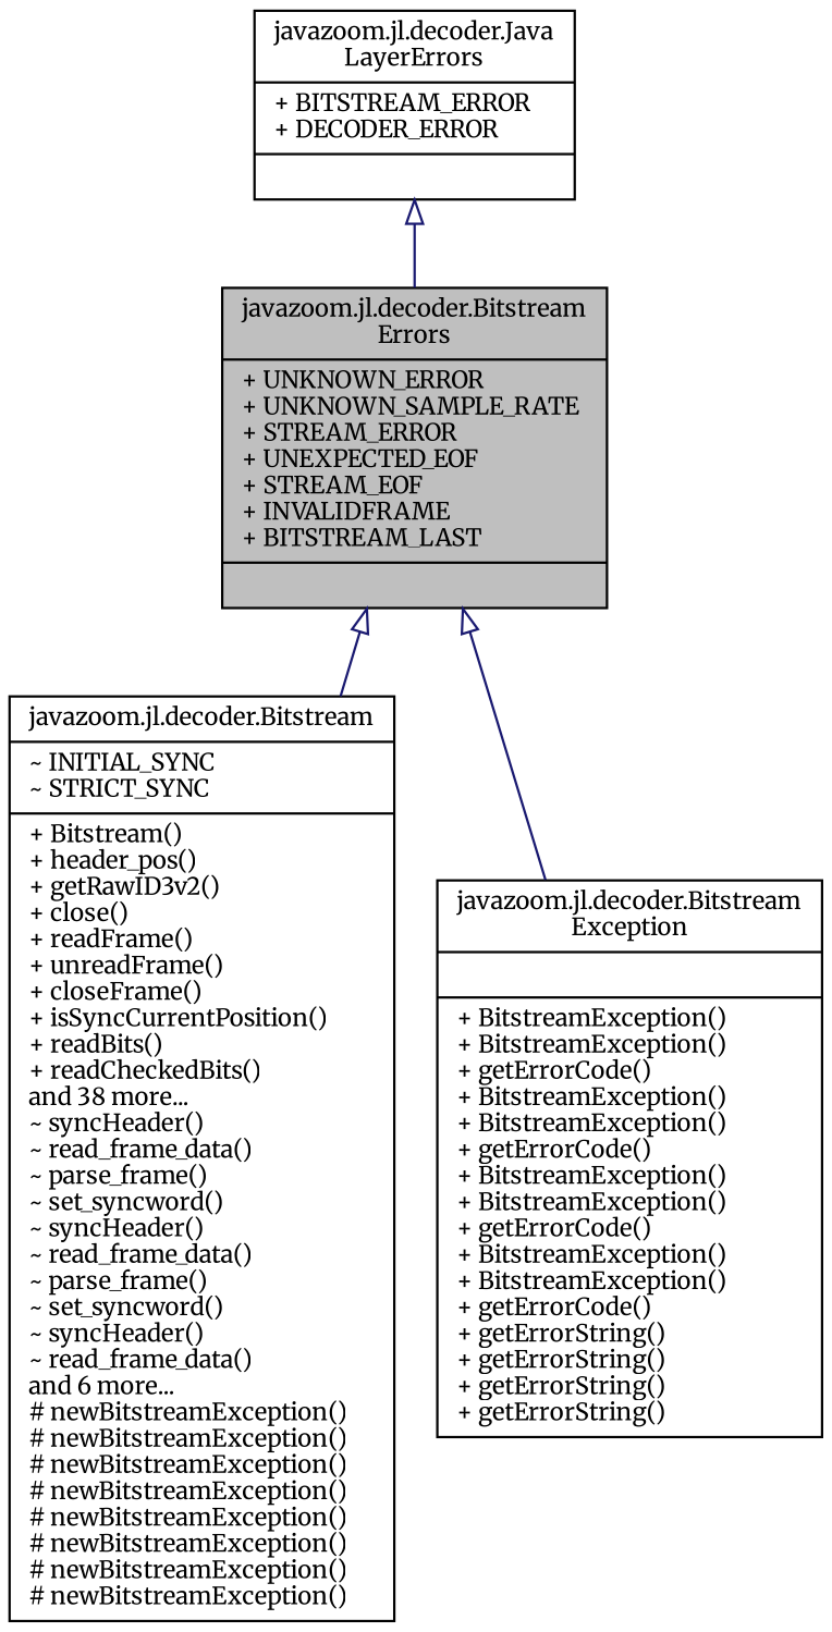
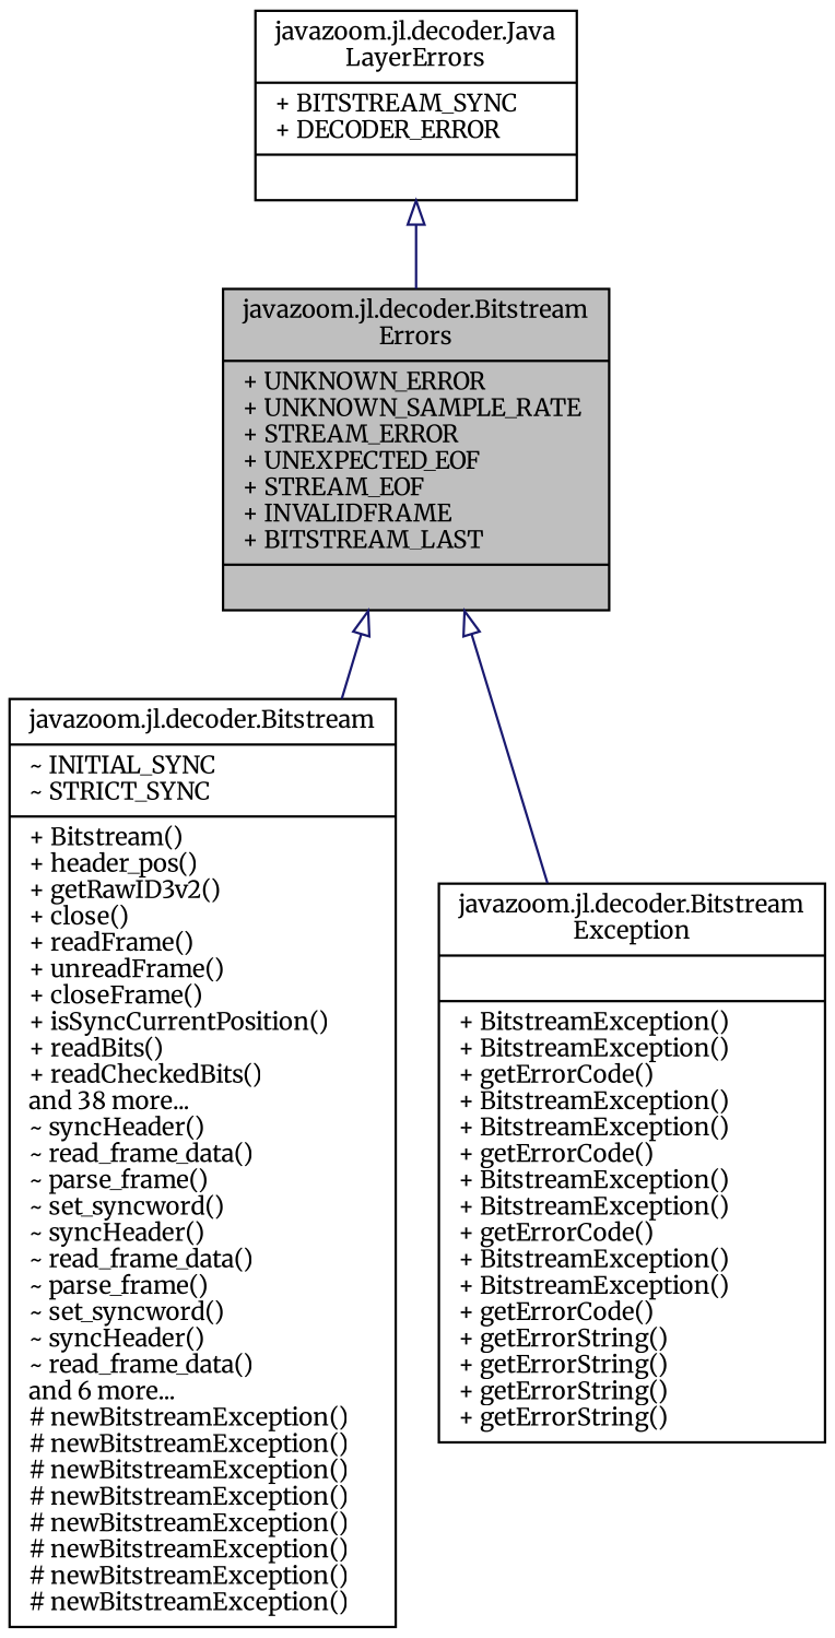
  digraph {
    fontname=Merriweather
    node [color=black fillcolor=white fontname=Merriweather fontsize=10 shape=record style=filled]
    edge [arrowtail=onormal color=midnightblue dir=back fontname=Merriweather fontsize=10 labelfontname=Helvetica labelfontsize=10 style=solid]
    n1 [fillcolor=grey75 fontcolor=black height=0.2 label="{javazoom.jl.decoder.Bitstream\lErrors\n|+ UNKNOWN_ERROR\l+ UNKNOWN_SAMPLE_RATE\l+ STREAM_ERROR\l+ UNEXPECTED_EOF\l+ STREAM_EOF\l+ INVALIDFRAME\l+ BITSTREAM_LAST\l|}" width=0.4]
    n2 [height=0.2 label="{javazoom.jl.decoder.Bitstream\n|~ INITIAL_SYNC\l~ STRICT_SYNC\l|+ Bitstream()\l+ header_pos()\l+ getRawID3v2()\l+ close()\l+ readFrame()\l+ unreadFrame()\l+ closeFrame()\l+ isSyncCurrentPosition()\l+ readBits()\l+ readCheckedBits()\land 38 more...\l~ syncHeader()\l~ read_frame_data()\l~ parse_frame()\l~ set_syncword()\l~ syncHeader()\l~ read_frame_data()\l~ parse_frame()\l~ set_syncword()\l~ syncHeader()\l~ read_frame_data()\land 6 more...\l# newBitstreamException()\l# newBitstreamException()\l# newBitstreamException()\l# newBitstreamException()\l# newBitstreamException()\l# newBitstreamException()\l# newBitstreamException()\l# newBitstreamException()\l}" width=0.4]
    n3 [height=0.2 label="{javazoom.jl.decoder.Bitstream\lException\n||+ BitstreamException()\l+ BitstreamException()\l+ getErrorCode()\l+ BitstreamException()\l+ BitstreamException()\l+ getErrorCode()\l+ BitstreamException()\l+ BitstreamException()\l+ getErrorCode()\l+ BitstreamException()\l+ BitstreamException()\l+ getErrorCode()\l+ getErrorString()\l+ getErrorString()\l+ getErrorString()\l+ getErrorString()\l}" width=0.4]
-   n4 [height=0.2 label="{javazoom.jl.decoder.Java\lLayerErrors\n|+ BITSTREAM_ERROR\l+ DECODER_ERROR\l|}" width=0.4]
+   n4 [height=0.2 label="{javazoom.jl.decoder.Java\lLayerErrors\n|+ BITSTREAM_SYNC\l+ DECODER_ERROR\l|}" width=0.4]
    n1 -> n2
    n1 -> n3
    n4 -> n1
  }
